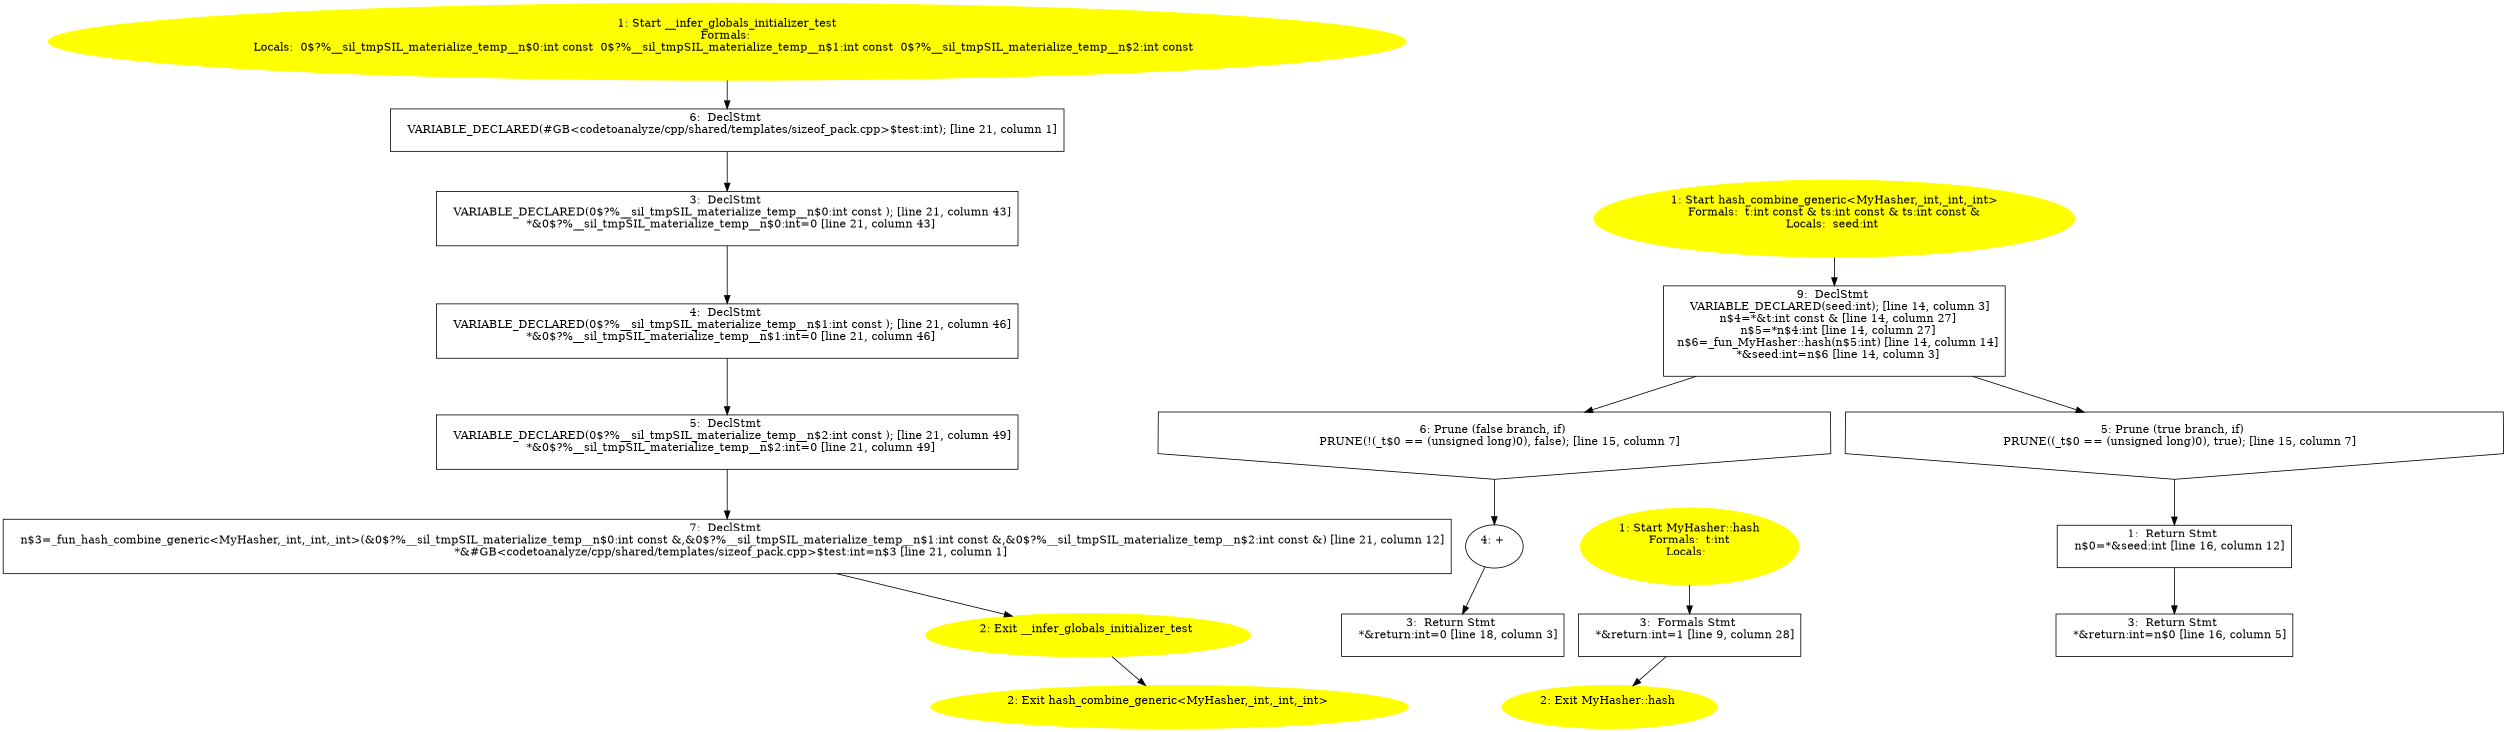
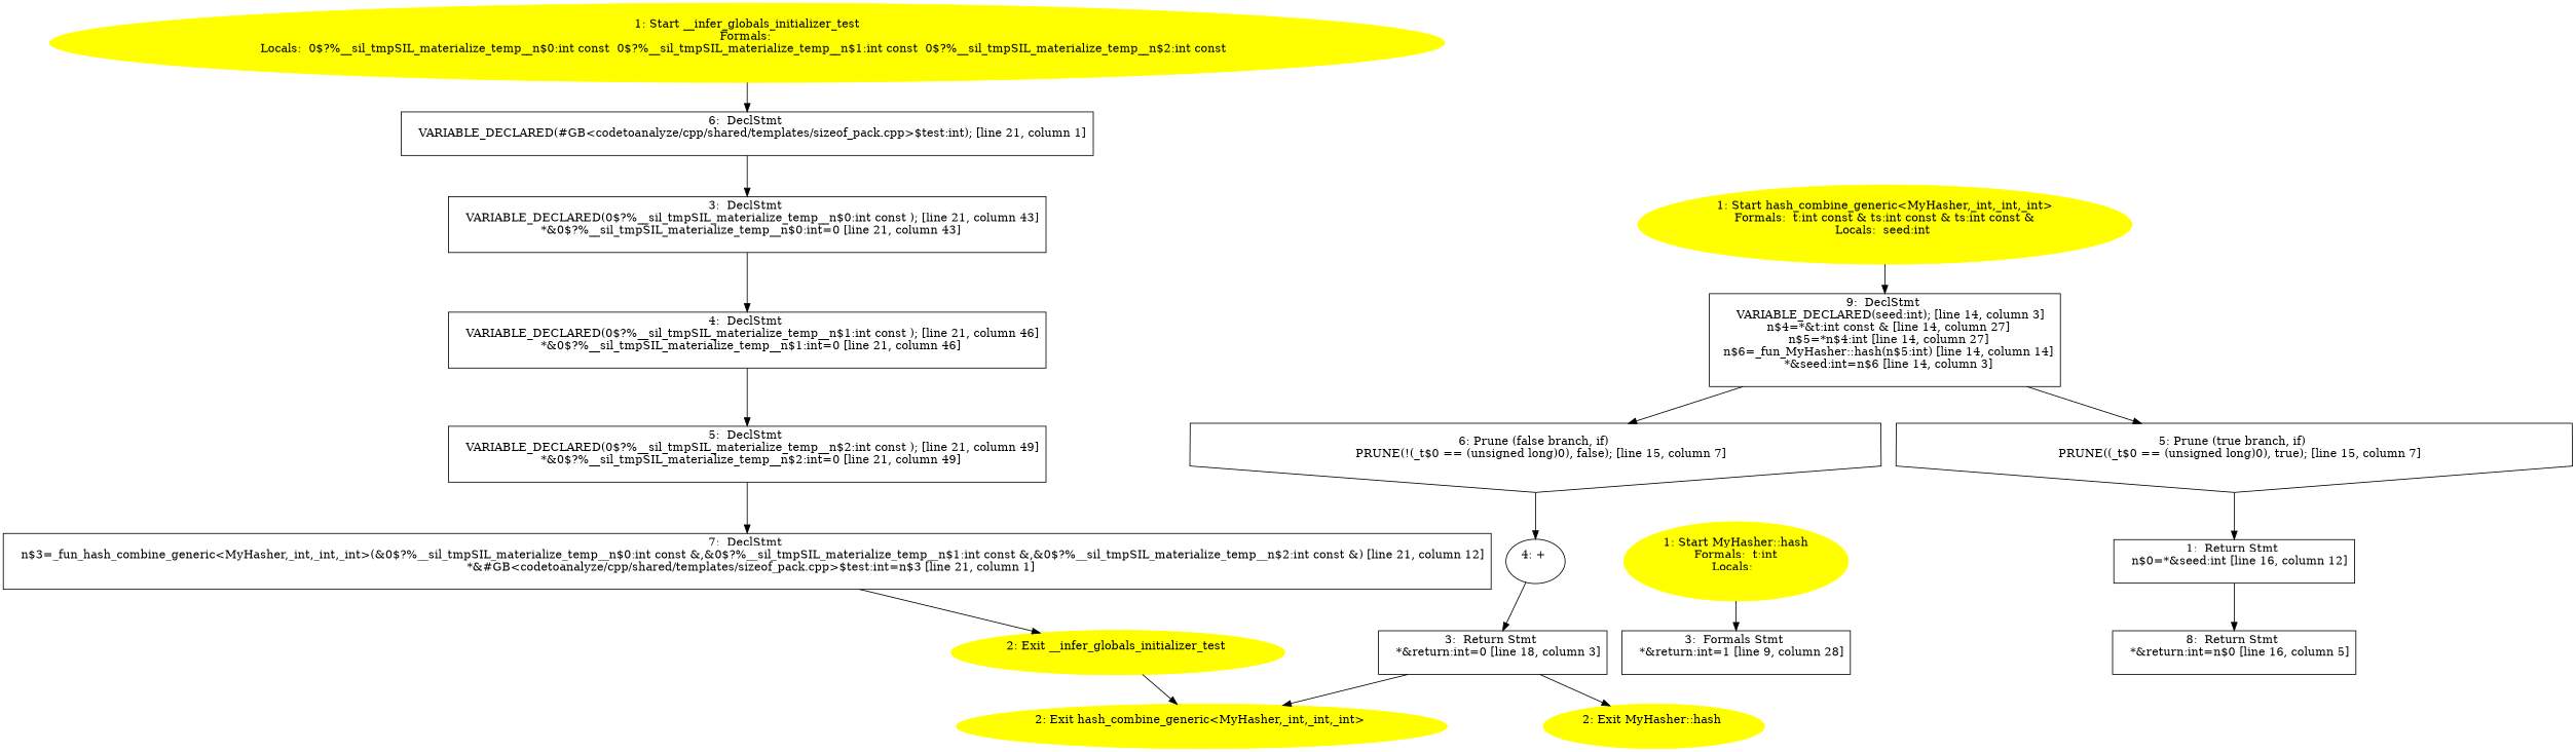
  digraph {
    node [shape=box]
    n1 [color=yellow label="1: Start __infer_globals_initializer_test\nFormals: \nLocals:  0$?%__sil_tmpSIL_materialize_temp__n$0:int const  0$?%__sil_tmpSIL_materialize_temp__n$1:int const  0$?%__sil_tmpSIL_materialize_temp__n$2:int const  \n  " style=filled shape=""]
    n2 [label="6:  DeclStmt \n   VARIABLE_DECLARED(#GB<codetoanalyze/cpp/shared/templates/sizeof_pack.cpp>$test:int); [line 21, column 1]\n "]
    n3 [label="3:  DeclStmt \n   VARIABLE_DECLARED(0$?%__sil_tmpSIL_materialize_temp__n$0:int const ); [line 21, column 43]\n  *&0$?%__sil_tmpSIL_materialize_temp__n$0:int=0 [line 21, column 43]\n "]
    n4 [label="4:  DeclStmt \n   VARIABLE_DECLARED(0$?%__sil_tmpSIL_materialize_temp__n$1:int const ); [line 21, column 46]\n  *&0$?%__sil_tmpSIL_materialize_temp__n$1:int=0 [line 21, column 46]\n "]
    n5 [color=yellow label="2: Exit __infer_globals_initializer_test \n  " style=filled shape=""]
    n6 [color=yellow label="2: Exit hash_combine_generic<MyHasher,_int,_int,_int> \n  " style=filled shape=""]
    n7 [label="5:  DeclStmt \n   VARIABLE_DECLARED(0$?%__sil_tmpSIL_materialize_temp__n$2:int const ); [line 21, column 49]\n  *&0$?%__sil_tmpSIL_materialize_temp__n$2:int=0 [line 21, column 49]\n "]
    n8 [label="7:  DeclStmt \n   n$3=_fun_hash_combine_generic<MyHasher,_int,_int,_int>(&0$?%__sil_tmpSIL_materialize_temp__n$0:int const &,&0$?%__sil_tmpSIL_materialize_temp__n$1:int const &,&0$?%__sil_tmpSIL_materialize_temp__n$2:int const &) [line 21, column 12]\n  *&#GB<codetoanalyze/cpp/shared/templates/sizeof_pack.cpp>$test:int=n$3 [line 21, column 1]\n "]
    n9 [color=yellow label="1: Start hash_combine_generic<MyHasher,_int,_int,_int>\nFormals:  t:int const & ts:int const & ts:int const &\nLocals:  seed:int \n  " style=filled shape=""]
    n10 [label="9:  DeclStmt \n   VARIABLE_DECLARED(seed:int); [line 14, column 3]\n  n$4=*&t:int const & [line 14, column 27]\n  n$5=*n$4:int [line 14, column 27]\n  n$6=_fun_MyHasher::hash(n$5:int) [line 14, column 14]\n  *&seed:int=n$6 [line 14, column 3]\n "]
    n11 [label="5: Prune (true branch, if) \n   PRUNE((_t$0 == (unsigned long)0), true); [line 15, column 7]\n " shape=invhouse]
    n12 [label="6: Prune (false branch, if) \n   PRUNE(!(_t$0 == (unsigned long)0), false); [line 15, column 7]\n " shape=invhouse]
    n13 [label="1:  Return Stmt \n   n$0=*&seed:int [line 16, column 12]\n "]
    n14 [label="4: + \n  " shape=""]
    n15 [label="3:  Return Stmt \n   *&return:int=0 [line 18, column 3]\n "]
-   n16 [label="3:  Return Stmt \n   *&return:int=n$0 [line 16, column 5]\n "]
+   n16 [label="8:  Return Stmt \n   *&return:int=n$0 [line 16, column 5]\n "]
    n17 [color=yellow label="1: Start MyHasher::hash\nFormals:  t:int\nLocals:  \n  " style=filled shape=""]
    n18 [label="3:  Formals Stmt \n   *&return:int=1 [line 9, column 28]\n "]
    n19 [color=yellow label="2: Exit MyHasher::hash \n  " style=filled shape=""]
    n1 -> n2
    n2 -> n3
    n3 -> n4
    n4 -> n7
    n5 -> n6
    n7 -> n8
    n8 -> n5
    n9 -> n10
    n10 -> n11
    n10 -> n12
    n11 -> n13
    n12 -> n14
    n13 -> n16
    n14 -> n15
+   n15 -> n6
    n17 -> n18
-   n18 -> n19
+   n15 -> n19
  }
